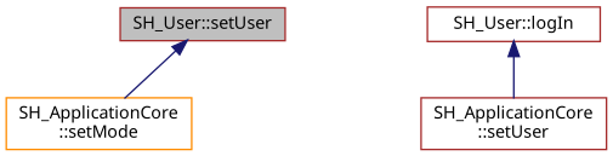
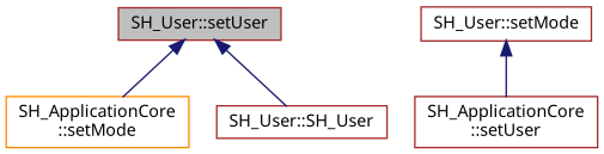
  digraph {
    rankdir=TB
    node [color=brown fontname=Verdana fontsize=11 shape=record]
    edge [color=midnightblue dir=back fontname=Verdana fontsize=11 labelfontname=Verdana labelfontsize=11 style=solid]
    n1 [fillcolor=grey75 fontcolor=black height=0.2 label="SH_User::setUser" style=filled width=0.4]
    n2 [color=darkorange height=0.2 label="SH_ApplicationCore\l::setMode" width=0.4]
-   n4 [height=0.2 label="SH_User::logIn" width=0.4]
+   n3 [height=0.2 label="SH_User::SH_User" width=0.4]
+   n4 [height=0.2 label="SH_User::setMode" width=0.4]
    n5 [height=0.2 label="SH_ApplicationCore\l::setUser" width=0.4]
    n1 -> n2
+   n1 -> n3
    n4 -> n5
  }
